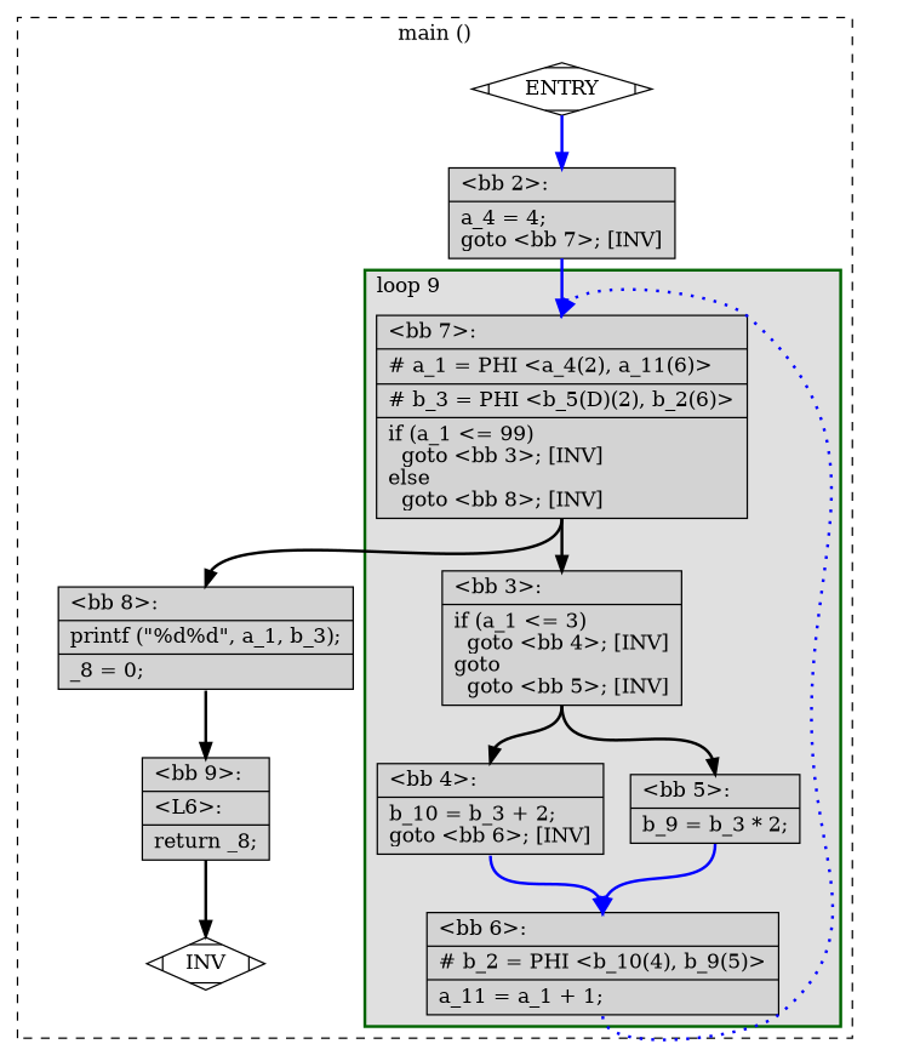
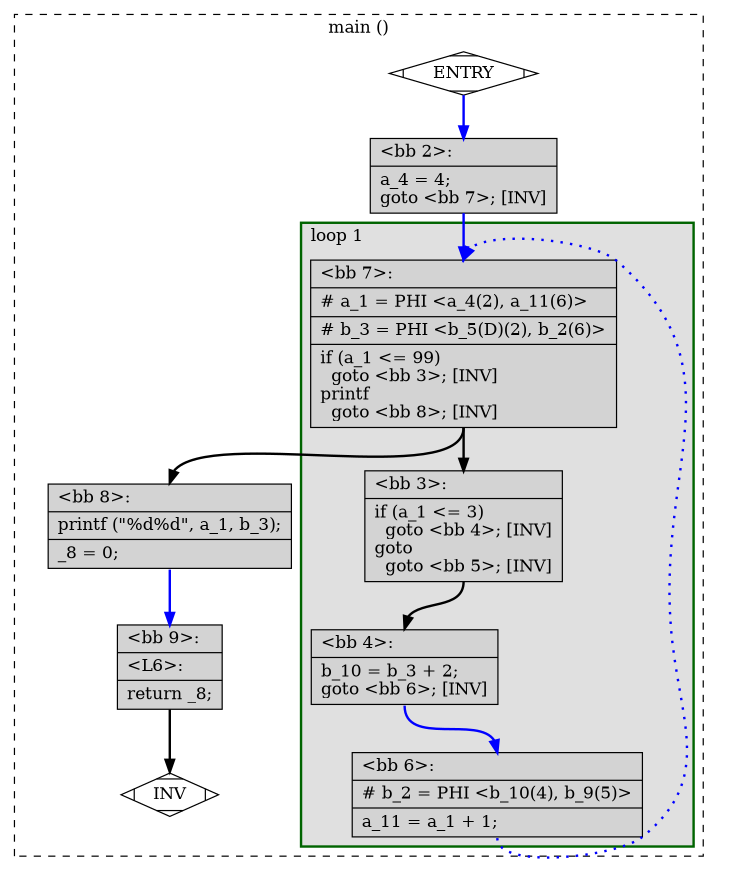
  digraph {
    node [fillcolor=lightgrey shape=record style=filled]
    edge [color=blue constraint=true headport=n style="solid,bold" tailport=s weight=10]
-   n1 [label="{\<bb\ 7\>:\l|#\ a_1\ =\ PHI\ \<a_4(2),\ a_11(6)\>\l|#\ b_3\ =\ PHI\ \<b_5(D)(2),\ b_2(6)\>\l|if\ (a_1\ \<=\ 99)\l\ \ goto\ \<bb\ 3\>;\ [INV]\lelse\l\ \ goto\ \<bb\ 8\>;\ [INV]\l}"]
+   n1 [label="{\<bb\ 7\>:\l|#\ a_1\ =\ PHI\ \<a_4(2),\ a_11(6)\>\l|#\ b_3\ =\ PHI\ \<b_5(D)(2),\ b_2(6)\>\l|if\ (a_1\ \<=\ 99)\l\ \ goto\ \<bb\ 3\>;\ [INV]\lprintf\l\ \ goto\ \<bb\ 8\>;\ [INV]\l}"]
    n2 [label="{\<bb\ 3\>:\l|if\ (a_1\ \<=\ 3)\l\ \ goto\ \<bb\ 4\>;\ [INV]\lgoto\l\ \ goto\ \<bb\ 5\>;\ [INV]\l}"]
    n3 [label="{\<bb\ 4\>:\l|b_10\ =\ b_3\ +\ 2;\lgoto\ \<bb\ 6\>;\ [INV]\l}"]
-   n4 [label="{\<bb\ 5\>:\l|b_9\ =\ b_3\ *\ 2;\l}"]
    n5 [label="{\<bb\ 6\>:\l|#\ b_2\ =\ PHI\ \<b_10(4),\ b_9(5)\>\l|a_11\ =\ a_1\ +\ 1;\l}"]
    n6 [label="{\<bb\ 8\>:\l|printf\ (\"%d%d\",\ a_1,\ b_3);\l|_8\ =\ 0;\l}"]
    n7 [fillcolor=white label=ENTRY shape=Mdiamond]
    n8 [fillcolor=white label=INV shape=Mdiamond]
    n9 [label="{\<bb\ 2\>:\l|a_4\ =\ 4;\lgoto\ \<bb\ 7\>;\ [INV]\l}"]
    n10 [label="{\<bb\ 9\>:\l|\<L6\>:\l|return\ _8;\l}"]
    subgraph cluster_1 {
      color=black
      label="main ()"
      style=dashed
      n6
      n7
      n8
      n9
      n10
      subgraph cluster_2 {
        color=darkgreen
        fillcolor=grey88
-       label="loop 9"
+       label="loop 1"
        labeljust=l
        penwidth=2
        style=filled
        n1
        n2
        n3
-       n4
        n5
      }
    }
    n1 -> n2 [color=black]
    n1 -> n6 [color=black]
    n2 -> n3 [color=black]
-   n2 -> n4 [color=black]
    n3 -> n5 [weight=100]
-   n4 -> n5 [weight=100]
    n5 -> n1 [constraint=false style="dotted,bold"]
-   n6 -> n10 [color=black weight=100]
+   n6 -> n10 [weight=100]
    n7 -> n8 [style=invis color="" weight=""]
    n7 -> n9 [weight=100]
    n9 -> n1 [weight=100]
    n10 -> n8 [color=black]
  }
